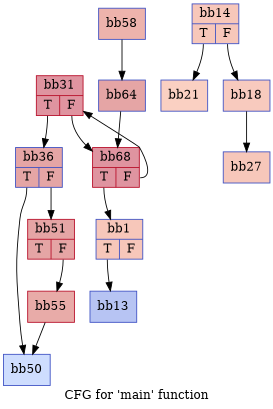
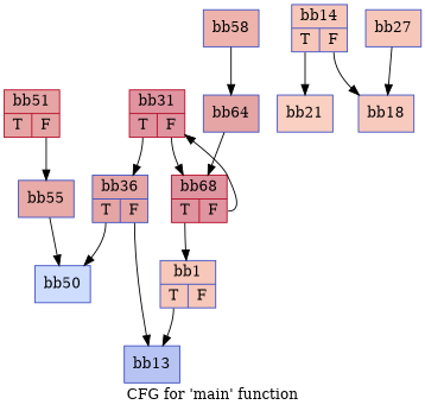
  digraph {
    label="CFG for 'main' function"
    node [color="#3d50c3ff" fillcolor="#c5333470" shape=record style=filled]
    edge [tailport=s0]
    n1 [color="#b70d28ff" fillcolor="#b70d2870" label="{bb31|{<s0>T|<s1>F}}"]
    n2 [label="{bb36|{<s0>T|<s1>F}}"]
    n3 [color="#b70d28ff" fillcolor="#b70d2870" label="{bb68|{<s0>T|<s1>F}}"]
    n4 [fillcolor="#8fb1fe70" label="{bb50}"]
    n5 [color="#b70d28ff" label="{bb51|{<s0>T|<s1>F}}"]
    n6 [fillcolor="#ec7f6370" label="{bb1|{<s0>T|<s1>F}}"]
    n7 [fillcolor="#5b7ae570" label="{bb13}"]
    n8 [fillcolor="#ec7f6370" label="{bb14|{<s0>T|<s1>F}}"]
    n9 [fillcolor="#f3947570" label="{bb21}"]
    n10 [fillcolor="#ef886b70" label="{bb18}"]
    n11 [fillcolor="#ec7f6370" label="{bb27}"]
-   n12 [color="#b70d28ff" fillcolor="#cc403a70" label="{bb55}"]
+   n12 [fillcolor="#cc403a70" label="{bb55}"]
    n13 [fillcolor="#d6524470" label="{bb58}"]
    n14 [label="{bb64}"]
    n1 -> n2
    n1 -> n3 [tailport=s1]
    n2 -> n4
-   n2 -> n5 [tailport=s1]
+   n2 -> n7 [tailport=s1]
    n3 -> n1 [tailport=s1]
    n3 -> n6
    n5 -> n12 [tailport=s1]
    n6 -> n7
    n8 -> n9
    n8 -> n10 [tailport=s1]
-   n10 -> n11 [tailport=""]
+   n11 -> n10 [tailport=""]
    n12 -> n4 [tailport=""]
    n13 -> n14 [tailport=""]
    n14 -> n3 [tailport=""]
  }
